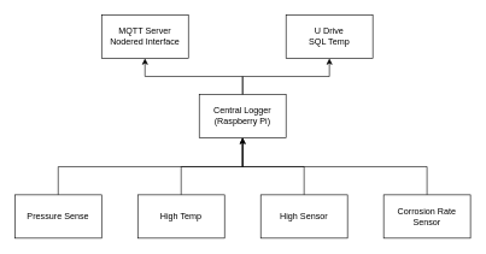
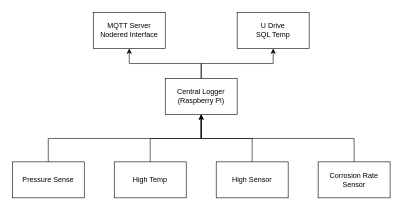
  <mxCell id="0" />
  <mxCell id="1" parent="0" />
  <mxCell id="2" value="" style="edgeStyle=orthogonalEdgeStyle;rounded=0;orthogonalLoop=1;jettySize=auto;html=1;endArrow=none;endFill=0;" edge="1" parent="1" source="7" target="8"><mxGeometry relative="1" as="geometry"><Array as="points"><mxPoint x="335" y="230" /><mxPoint x="250" y="230" /></Array></mxGeometry></mxCell>
  <mxCell id="3" value="" style="edgeStyle=orthogonalEdgeStyle;rounded=0;orthogonalLoop=1;jettySize=auto;html=1;exitX=0.5;exitY=1;exitDx=0;exitDy=0;startArrow=classic;startFill=1;endArrow=none;endFill=0;" edge="1" parent="1" source="7" target="9"><mxGeometry relative="1" as="geometry"><Array as="points"><mxPoint x="335" y="230" /><mxPoint x="80" y="230" /></Array></mxGeometry></mxCell>
  <mxCell id="4" value="" style="edgeStyle=orthogonalEdgeStyle;rounded=0;orthogonalLoop=1;jettySize=auto;html=1;endArrow=none;endFill=0;" edge="1" parent="1" source="7" target="10"><mxGeometry relative="1" as="geometry"><Array as="points"><mxPoint x="335" y="230" /><mxPoint x="420" y="230" /></Array></mxGeometry></mxCell>
  <mxCell id="5" value="" style="edgeStyle=orthogonalEdgeStyle;rounded=0;orthogonalLoop=1;jettySize=auto;html=1;endArrow=none;endFill=0;startArrow=classic;startFill=1;" edge="1" parent="1" source="7" target="11"><mxGeometry relative="1" as="geometry"><Array as="points"><mxPoint x="335" y="230" /><mxPoint x="590" y="230" /></Array></mxGeometry></mxCell>
  <mxCell id="6" value="" style="edgeStyle=orthogonalEdgeStyle;rounded=0;orthogonalLoop=1;jettySize=auto;html=1;" edge="1" parent="1" source="7" target="12"><mxGeometry relative="1" as="geometry" /></mxCell>
  <mxCell id="7" value="Central Logger&lt;br&gt;(Raspberry Pi)" style="rounded=0;whiteSpace=wrap;html=1;" vertex="1" parent="1"><mxGeometry x="275" y="130" width="120" height="60" as="geometry" /></mxCell>
  <mxCell id="8" value="High Temp" style="whiteSpace=wrap;html=1;rounded=0;" vertex="1" parent="1"><mxGeometry x="190" y="269" width="120" height="60" as="geometry" /></mxCell>
  <mxCell id="9" value="Pressure Sense" style="rounded=0;whiteSpace=wrap;html=1;" vertex="1" parent="1"><mxGeometry x="20" y="269" width="120" height="60" as="geometry" /></mxCell>
  <mxCell id="10" value="High Sensor" style="whiteSpace=wrap;html=1;rounded=0;" vertex="1" parent="1"><mxGeometry x="360" y="269" width="120" height="60" as="geometry" /></mxCell>
  <mxCell id="11" value="Corrosion Rate Sensor" style="whiteSpace=wrap;html=1;rounded=0;" vertex="1" parent="1"><mxGeometry x="530" y="269" width="120" height="60" as="geometry" /></mxCell>
  <mxCell id="12" value="U Drive&lt;br&gt;SQL Temp" style="whiteSpace=wrap;html=1;rounded=0;" vertex="1" parent="1"><mxGeometry x="395" y="20" width="120" height="60" as="geometry" /></mxCell>
  <mxCell id="13" style="edgeStyle=orthogonalEdgeStyle;rounded=0;orthogonalLoop=1;jettySize=auto;html=1;exitX=0.5;exitY=1;exitDx=0;exitDy=0;entryX=0.5;entryY=0;entryDx=0;entryDy=0;startArrow=classic;startFill=1;endArrow=none;endFill=0;" edge="1" parent="1" source="14" target="7"><mxGeometry relative="1" as="geometry" /></mxCell>
- <mxCell id="14" value="MQTT Server&lt;br&gt;Nodered Interface" style="whiteSpace=wrap;html=1;rounded=0;" vertex="1" parent="1"><mxGeometry x="140" y="20" width="120" height="60" as="geometry" /></mxCell>
+ <mxCell id="14" value="MQTT Server&lt;br&gt;Nodered Interface" style="whiteSpace=wrap;html=1;rounded=0;" vertex="1" parent="1"><mxGeometry x="155" y="20" width="120" height="60" as="geometry" /></mxCell>
